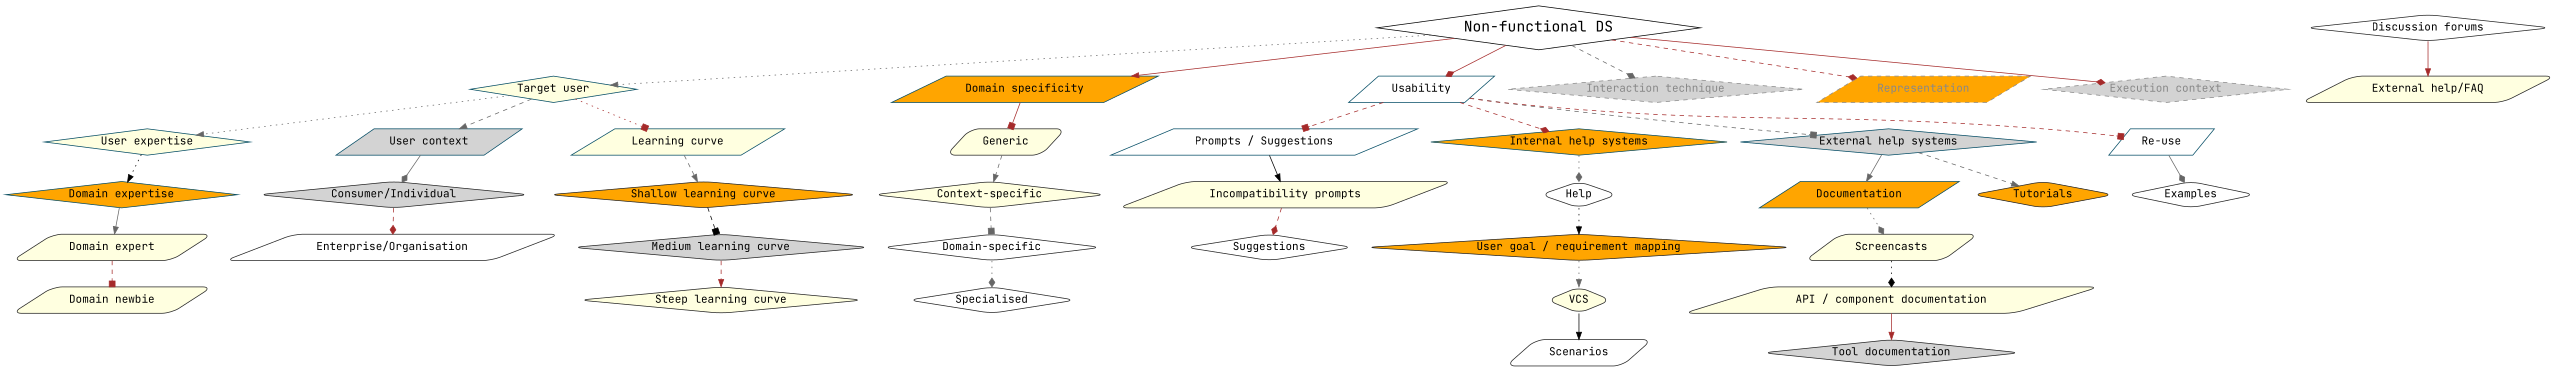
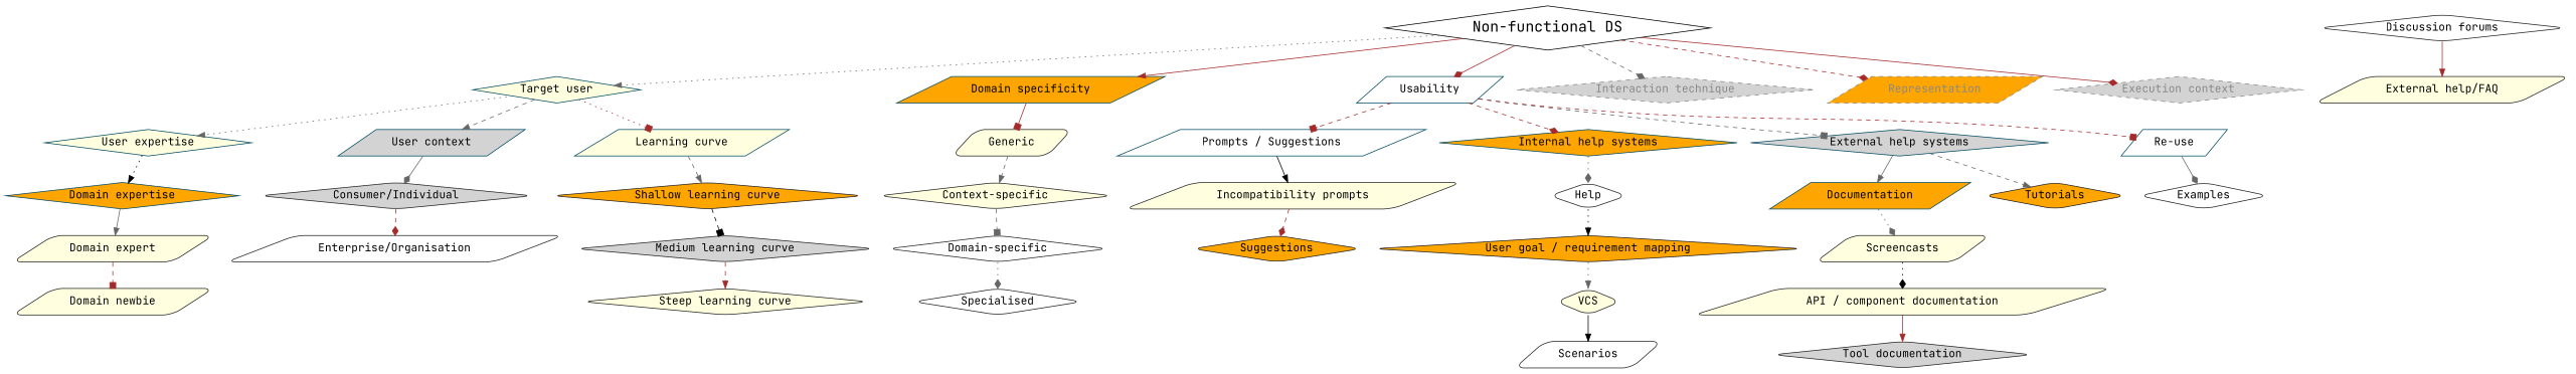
  digraph {
    fontname="JetBrains Mono"
    node [color="#222222" fillcolor=lightyellow fontname="JetBrains Mono" fontsize=15 shape=diamond style="rounded,filled" fontcolor="#000000"]
    edge [arrowhead=normal color=gray40 fontname="JetBrains Mono" style=dashed]
    "Non-functional DS" [color="047b35" fillcolor=white fontsize=20 style=filled fontcolor=""]
    "Target user" [color="#004a63" style=filled fontcolor=""]
    "Domain specificity" [color="#004a63" fillcolor=orange shape=parallelogram style=filled fontcolor=""]
    Usability [color="#004a63" fillcolor=white shape=parallelogram style=filled fontcolor=""]
    "Interaction technique" [color="#888888" fillcolor=lightgrey fontcolor="#888888" style="filled,dashed"]
    Representation [color="#888888" fillcolor=orange fontcolor="#888888" shape=parallelogram style="filled,dashed"]
    "Execution context" [color="#888888" fillcolor=lightgrey fontcolor="#888888" style="filled,dashed"]
    "User expertise" [color="#004a63" style=filled fontcolor=""]
    "User context" [color="#004a63" fillcolor=lightgrey shape=parallelogram style=filled fontcolor=""]
    "Learning curve" [color="#004a63" shape=parallelogram style=filled fontcolor=""]
    Generic [shape=parallelogram]
    "Prompts / Suggestions" [color="#004a63" fillcolor=white shape=parallelogram style=filled fontcolor=""]
    "Internal help systems" [color="#004a63" fillcolor=orange style=filled fontcolor=""]
    "External help systems" [color="#004a63" fillcolor=lightgrey style=filled fontcolor=""]
    "Re-use" [color="#004a63" fillcolor=white shape=parallelogram style=filled fontcolor=""]
    "Domain expertise" [color="#004a63" fillcolor=orange style=filled fontcolor=""]
    "Consumer/Individual" [fillcolor=lightgrey]
    "Shallow learning curve" [fillcolor=orange]
    "Domain expert" [shape=parallelogram]
    "Domain newbie" [shape=parallelogram]
    "Enterprise/Organisation" [fillcolor=white shape=parallelogram]
    "Medium learning curve" [fillcolor=lightgrey]
    "Context-specific"
    "Incompatibility prompts" [shape=parallelogram]
    Help [fillcolor=white]
    Documentation [color="#004a63" fillcolor=orange shape=parallelogram style=filled fontcolor=""]
    Tutorials [fillcolor=orange]
    Examples [fillcolor=white]
-   Suggestions [fillcolor=white]
+   Suggestions [fillcolor=orange]
    "User goal / requirement mapping" [fillcolor=orange]
    Screencasts [shape=parallelogram]
    "API / component documentation" [shape=parallelogram]
    "Steep learning curve"
    "Domain-specific" [fillcolor=white]
    Specialised [fillcolor=white]
    VCS
    Scenarios [fillcolor=white shape=parallelogram]
    "Tool documentation" [fillcolor=lightgrey]
    "Discussion forums" [fillcolor=white]
    "External help/FAQ" [shape=parallelogram]
    "Non-functional DS" -> "Target user" [style=dotted]
    "Non-functional DS" -> "Domain specificity" [color=brown style=solid]
    "Non-functional DS" -> Usability [arrowhead=diamond color=brown style=solid]
    "Non-functional DS" -> "Interaction technique" [arrowhead=diamond]
    "Non-functional DS" -> Representation [arrowhead=diamond color=brown]
    "Non-functional DS" -> "Execution context" [arrowhead=diamond color=brown style=solid]
    "Target user" -> "User expertise" [style=dotted]
    "Target user" -> "User context"
    "Target user" -> "Learning curve" [arrowhead=box color=brown style=dotted]
    "Domain specificity" -> Generic [arrowhead=box color=brown style=solid]
    Usability -> "Prompts / Suggestions" [arrowhead=box color=brown]
    Usability -> "Internal help systems" [arrowhead=diamond color=brown]
    Usability -> "External help systems" [arrowhead=box]
    Usability -> "Re-use" [arrowhead=box color=brown]
    "User expertise" -> "Domain expertise" [color=black style=dotted]
    "User context" -> "Consumer/Individual" [arrowhead=diamond style=solid]
    "Learning curve" -> "Shallow learning curve"
    Generic -> "Context-specific"
    "Prompts / Suggestions" -> "Incompatibility prompts" [color=black style=solid]
    "Internal help systems" -> Help [arrowhead=diamond style=dotted]
    "External help systems" -> Documentation [style=solid]
    "External help systems" -> Tutorials
    "Re-use" -> Examples [arrowhead=diamond style=solid]
    "Domain expertise" -> "Domain expert" [style=solid]
    "Consumer/Individual" -> "Enterprise/Organisation" [arrowhead=diamond color=brown]
    "Shallow learning curve" -> "Medium learning curve" [arrowhead=box color=black]
    "Domain expert" -> "Domain newbie" [arrowhead=box color=brown]
    "Medium learning curve" -> "Steep learning curve" [color=brown]
    "Context-specific" -> "Domain-specific" [arrowhead=box]
    "Incompatibility prompts" -> Suggestions [arrowhead=diamond color=brown]
    Help -> "User goal / requirement mapping" [color=black style=dotted]
    Documentation -> Screencasts [arrowhead=diamond style=dotted]
    "User goal / requirement mapping" -> VCS [style=dotted]
    Screencasts -> "API / component documentation" [arrowhead=diamond color=black style=dotted]
    "API / component documentation" -> "Tool documentation" [color=brown style=solid]
    "Domain-specific" -> Specialised [arrowhead=diamond style=dotted]
    VCS -> Scenarios [color=black style=solid]
    "Discussion forums" -> "External help/FAQ" [color=brown style=solid]
  }
